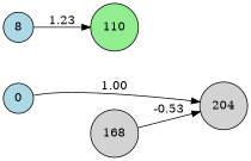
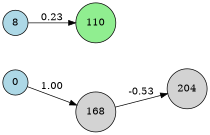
  digraph {
    rankdir=LR
    node [fillcolor=lightblue shape=circle style=filled]
    n1 [label=0]
    n2 [fillcolor=lightgray label=204]
    n3 [label=8]
    n4 [fillcolor=lightgreen label=110]
    n5 [fillcolor=lightgray label=168]
-   n1 -> n2 [label=1.00]
-   n3 -> n4 [label=1.23]
+   n1 -> n5 [label=1.00]
+   n3 -> n4 [label=0.23]
    n5 -> n2 [label=-0.53]
  }
